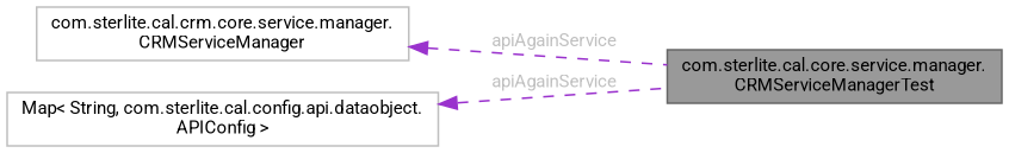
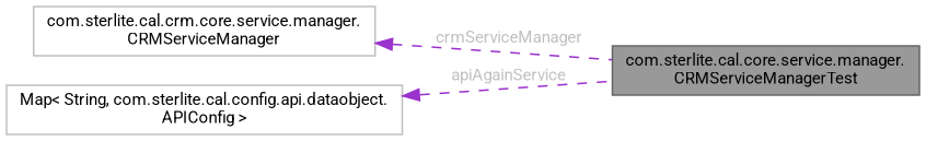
  digraph {
    rankdir=LR
    fontname=Roboto
    node [color=grey75 fillcolor=white fontname=Roboto fontsize=10 shape=box style=filled]
    edge [color=darkorchid3 dir=back fontcolor=grey fontname=Roboto fontsize=10 labelfontname=Helvetica labelfontsize=10 style=dashed]
    n1 [color=gray40 fillcolor=grey60 fontcolor=black height=0.2 label="com.sterlite.cal.core.service.manager.\lCRMServiceManagerTest" width=0.4]
    n2 [height=0.2 label="com.sterlite.cal.crm.core.service.manager.\lCRMServiceManager" width=0.4]
    n3 [height=0.2 label="Map\< String, com.sterlite.cal.config.api.dataobject.\lAPIConfig \>" width=0.4]
-   n2 -> n1 [label=" apiAgainService"]
+   n2 -> n1 [label=" crmServiceManager"]
    n3 -> n1 [label=" apiAgainService"]
  }
